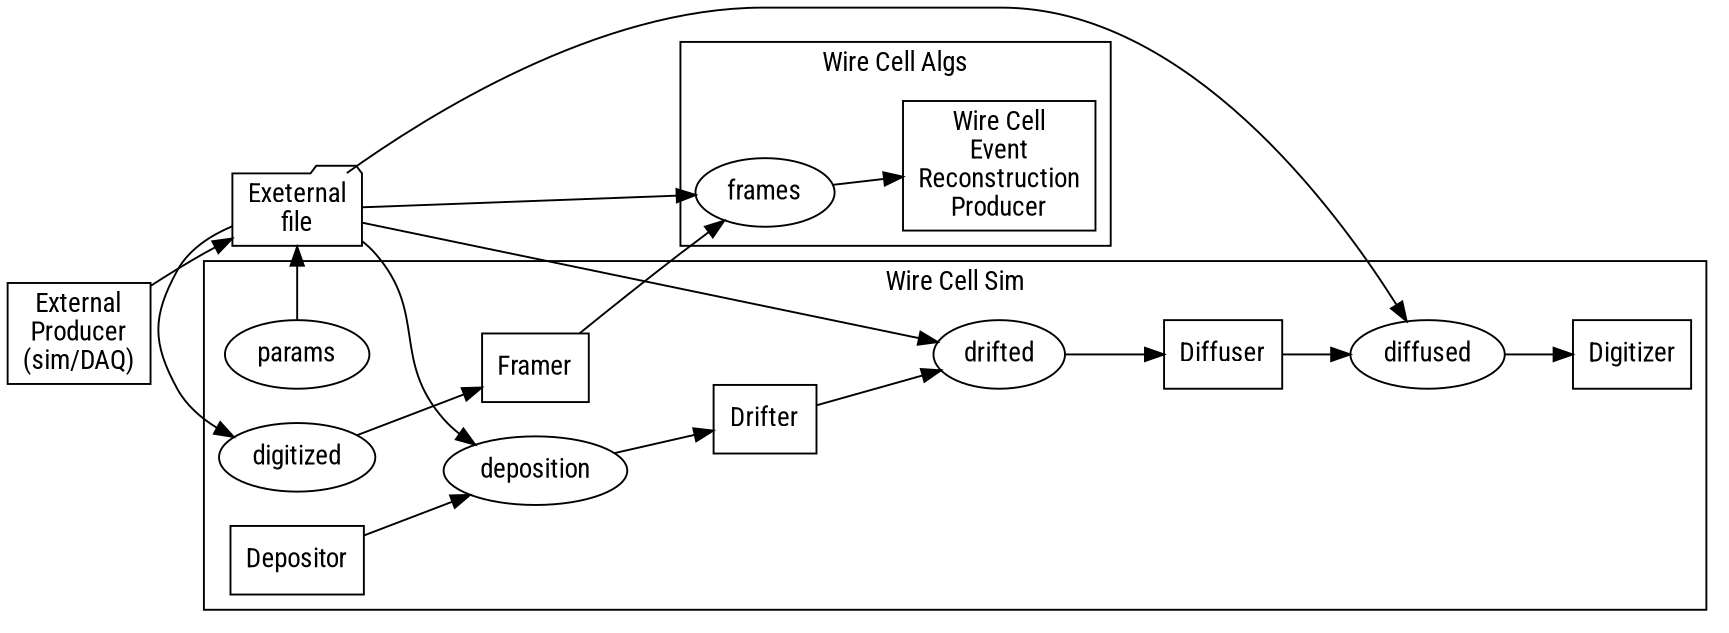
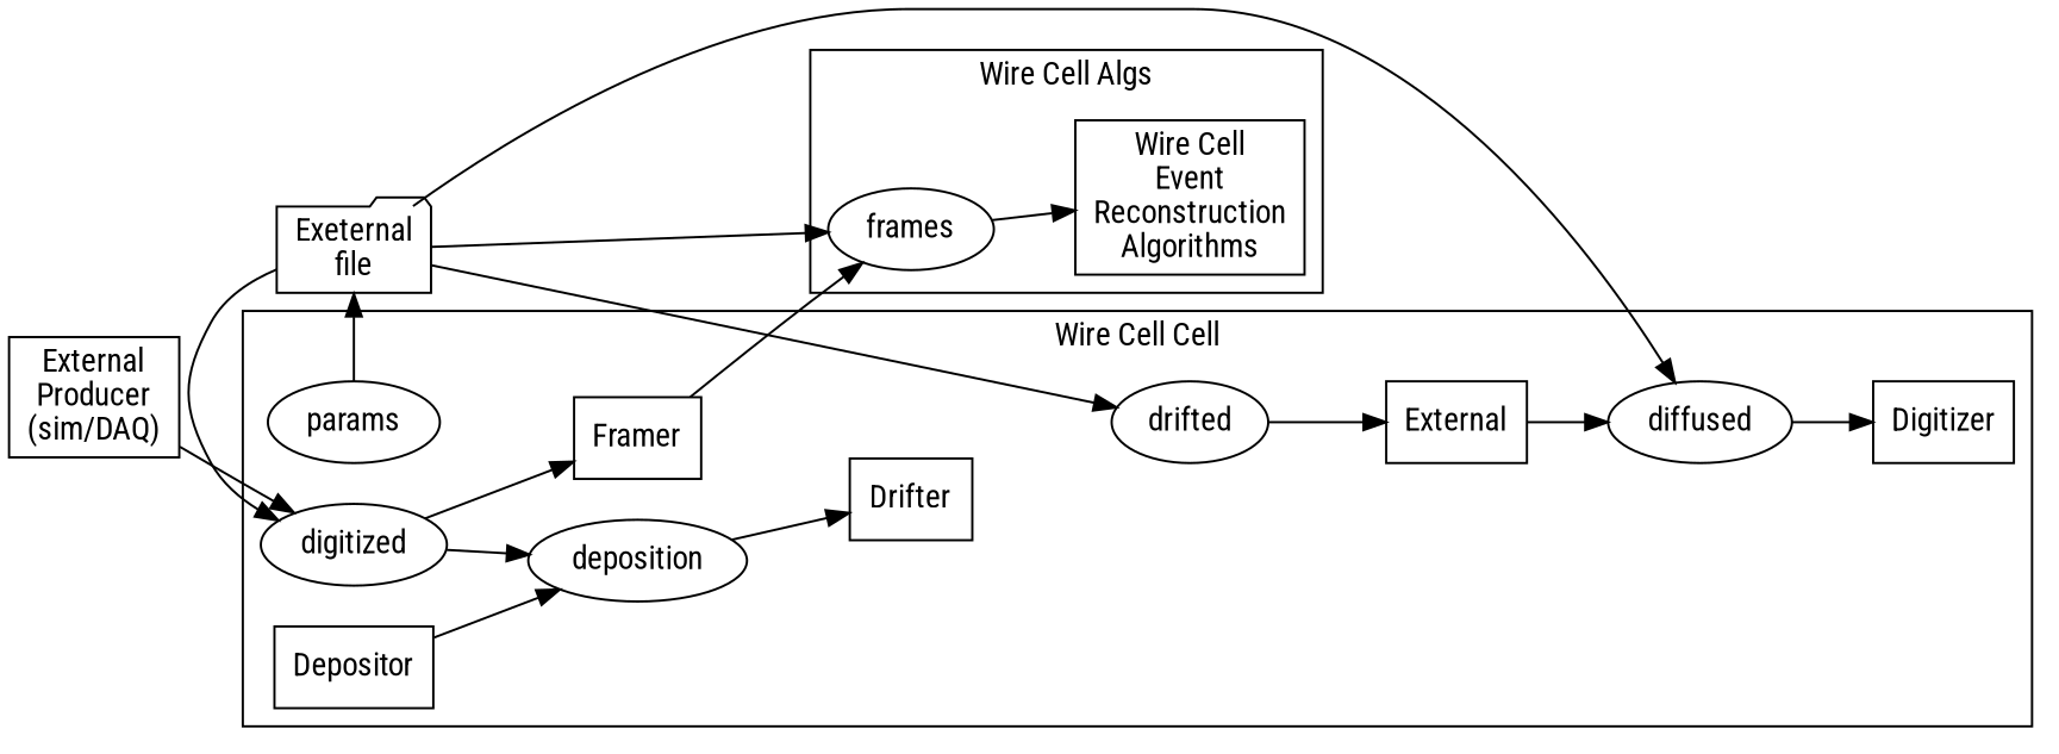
  digraph {
    fontname="Roboto Condensed"
    rankdir=LR
    node [fontname="Roboto Condensed" shape=box]
    edge [fontname="Roboto Condensed"]
    params [shape=""]
    n2 [label=Depositor]
    n3 [label=deposition shape=""]
    n4 [label=Drifter]
    n5 [label=drifted shape=""]
-   n6 [label=Diffuser]
+   n6 [label=External]
    n7 [label=diffused shape=""]
    n8 [label=Digitizer]
    n9 [label=digitized shape=""]
    n10 [label=Framer]
    frames [shape=""]
-   n12 [label="Wire Cell\nEvent\nReconstruction\nProducer"]
+   n12 [label="Wire Cell\nEvent\nReconstruction\nAlgorithms"]
    n13 [label="Exeternal\nfile" shape=folder]
    n14 [label="External\nProducer\n(sim/DAQ)"]
    subgraph cluster_1 {
-     label="Wire Cell Sim"
+     label="Wire Cell Cell"
      params
      n2
      n3
      n4
      n5
      n6
      n7
      n8
      n9
      n10
    }
    subgraph cluster_2 {
      label="Wire Cell Algs"
      frames
      n12
    }
    params -> n13
    n2 -> n3
    n3 -> n4
-   n4 -> n5
    n5 -> n6
    n6 -> n7
    n7 -> n8
    n9 -> n10
    n10 -> frames
    frames -> n12
-   n13 -> n3
+   n9 -> n3
    n13 -> n5
    n13 -> n7
    n13 -> n9
    n13 -> frames
-   n14 -> n13
+   n14 -> n9
  }
